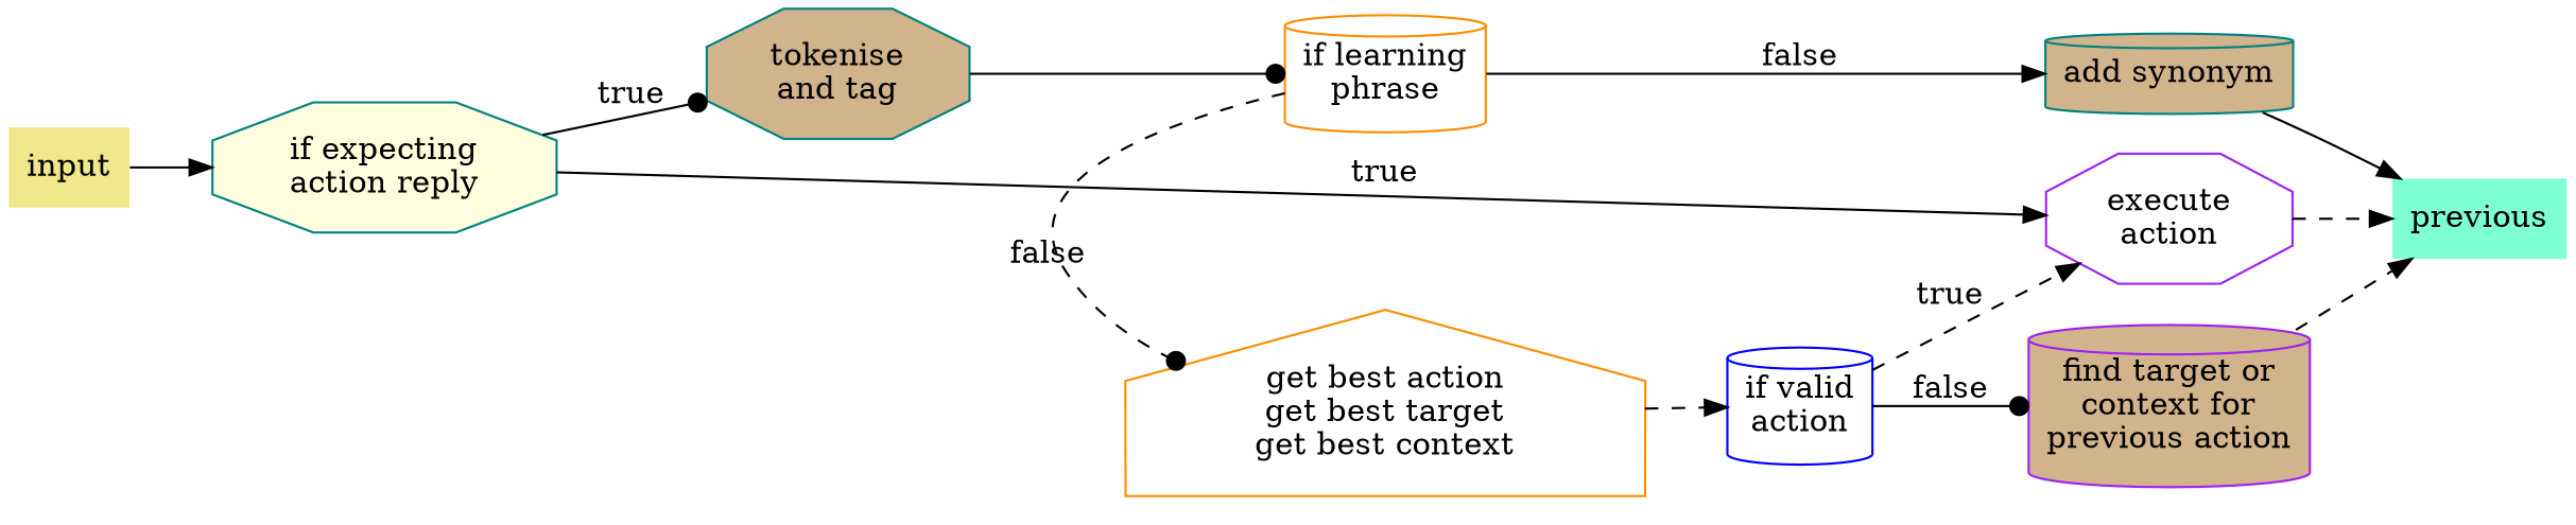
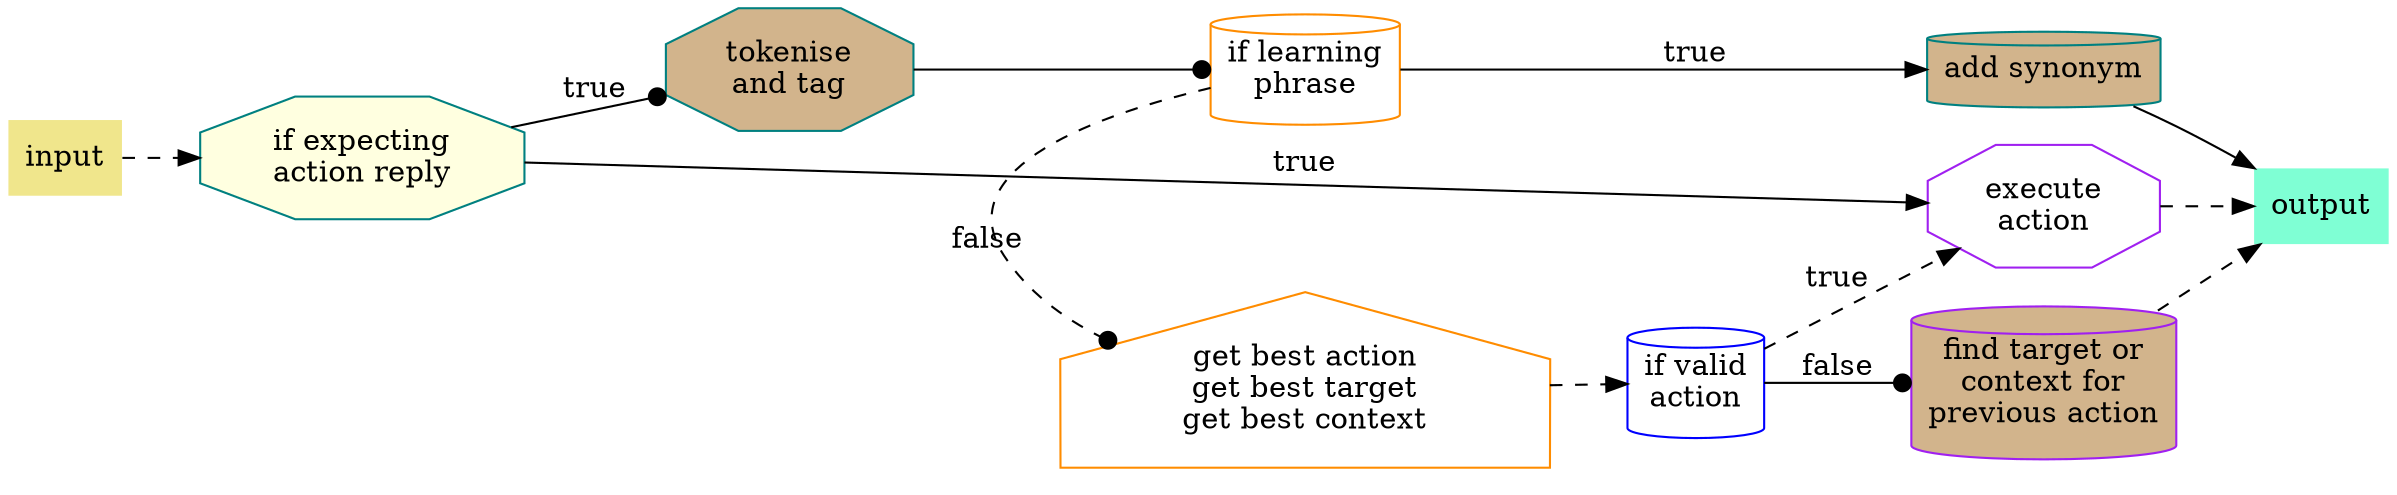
  digraph {
    rankdir=LR
    node [color=teal fillcolor=white shape=cylinder style=filled]
    edge [arrowhead=normal style=solid]
    n1 [color=darkorange label="get best action\nget best target\nget best context" shape=house]
    n2 [color=darkorange label="if learning\nphrase"]
    n3 [color=purple fillcolor=tan label="find target or\ncontext for\nprevious action"]
    n4 [color=purple label="execute\naction" shape=octagon]
    "add synonym" [fillcolor=tan]
    n6 [color=blue label="if valid\naction"]
-   output [fillcolor=aquamarine shape=plaintext label=previous]
+   output [fillcolor=aquamarine shape=plaintext]
    input [color=darkorange fillcolor=khaki shape=plaintext]
    n9 [fillcolor=lightyellow label="if expecting\naction reply" shape=octagon]
    "tokenise\nand tag" [fillcolor=tan shape=octagon]
    subgraph sub_1 {
      rank=same
      n1
      n2
    }
    subgraph sub_2 {
      rank=same
      n3
      n4
      "add synonym"
    }
    n1 -> n6 [style=dashed]
    n2 -> n1 [arrowhead=dot label=false style=dashed]
-   n2 -> "add synonym" [label=false]
+   n2 -> "add synonym" [label=true]
    n3 -> output [style=dashed]
    n4 -> output [style=dashed]
    "add synonym" -> output
    n6 -> n3 [arrowhead=dot label=false]
    n6 -> n4 [label=true style=dashed]
-   input -> n9
+   input -> n9 [style=dashed]
    n9 -> n4 [label=true]
    n9 -> "tokenise\nand tag" [arrowhead=dot label=true]
    "tokenise\nand tag" -> n2 [arrowhead=dot]
  }
